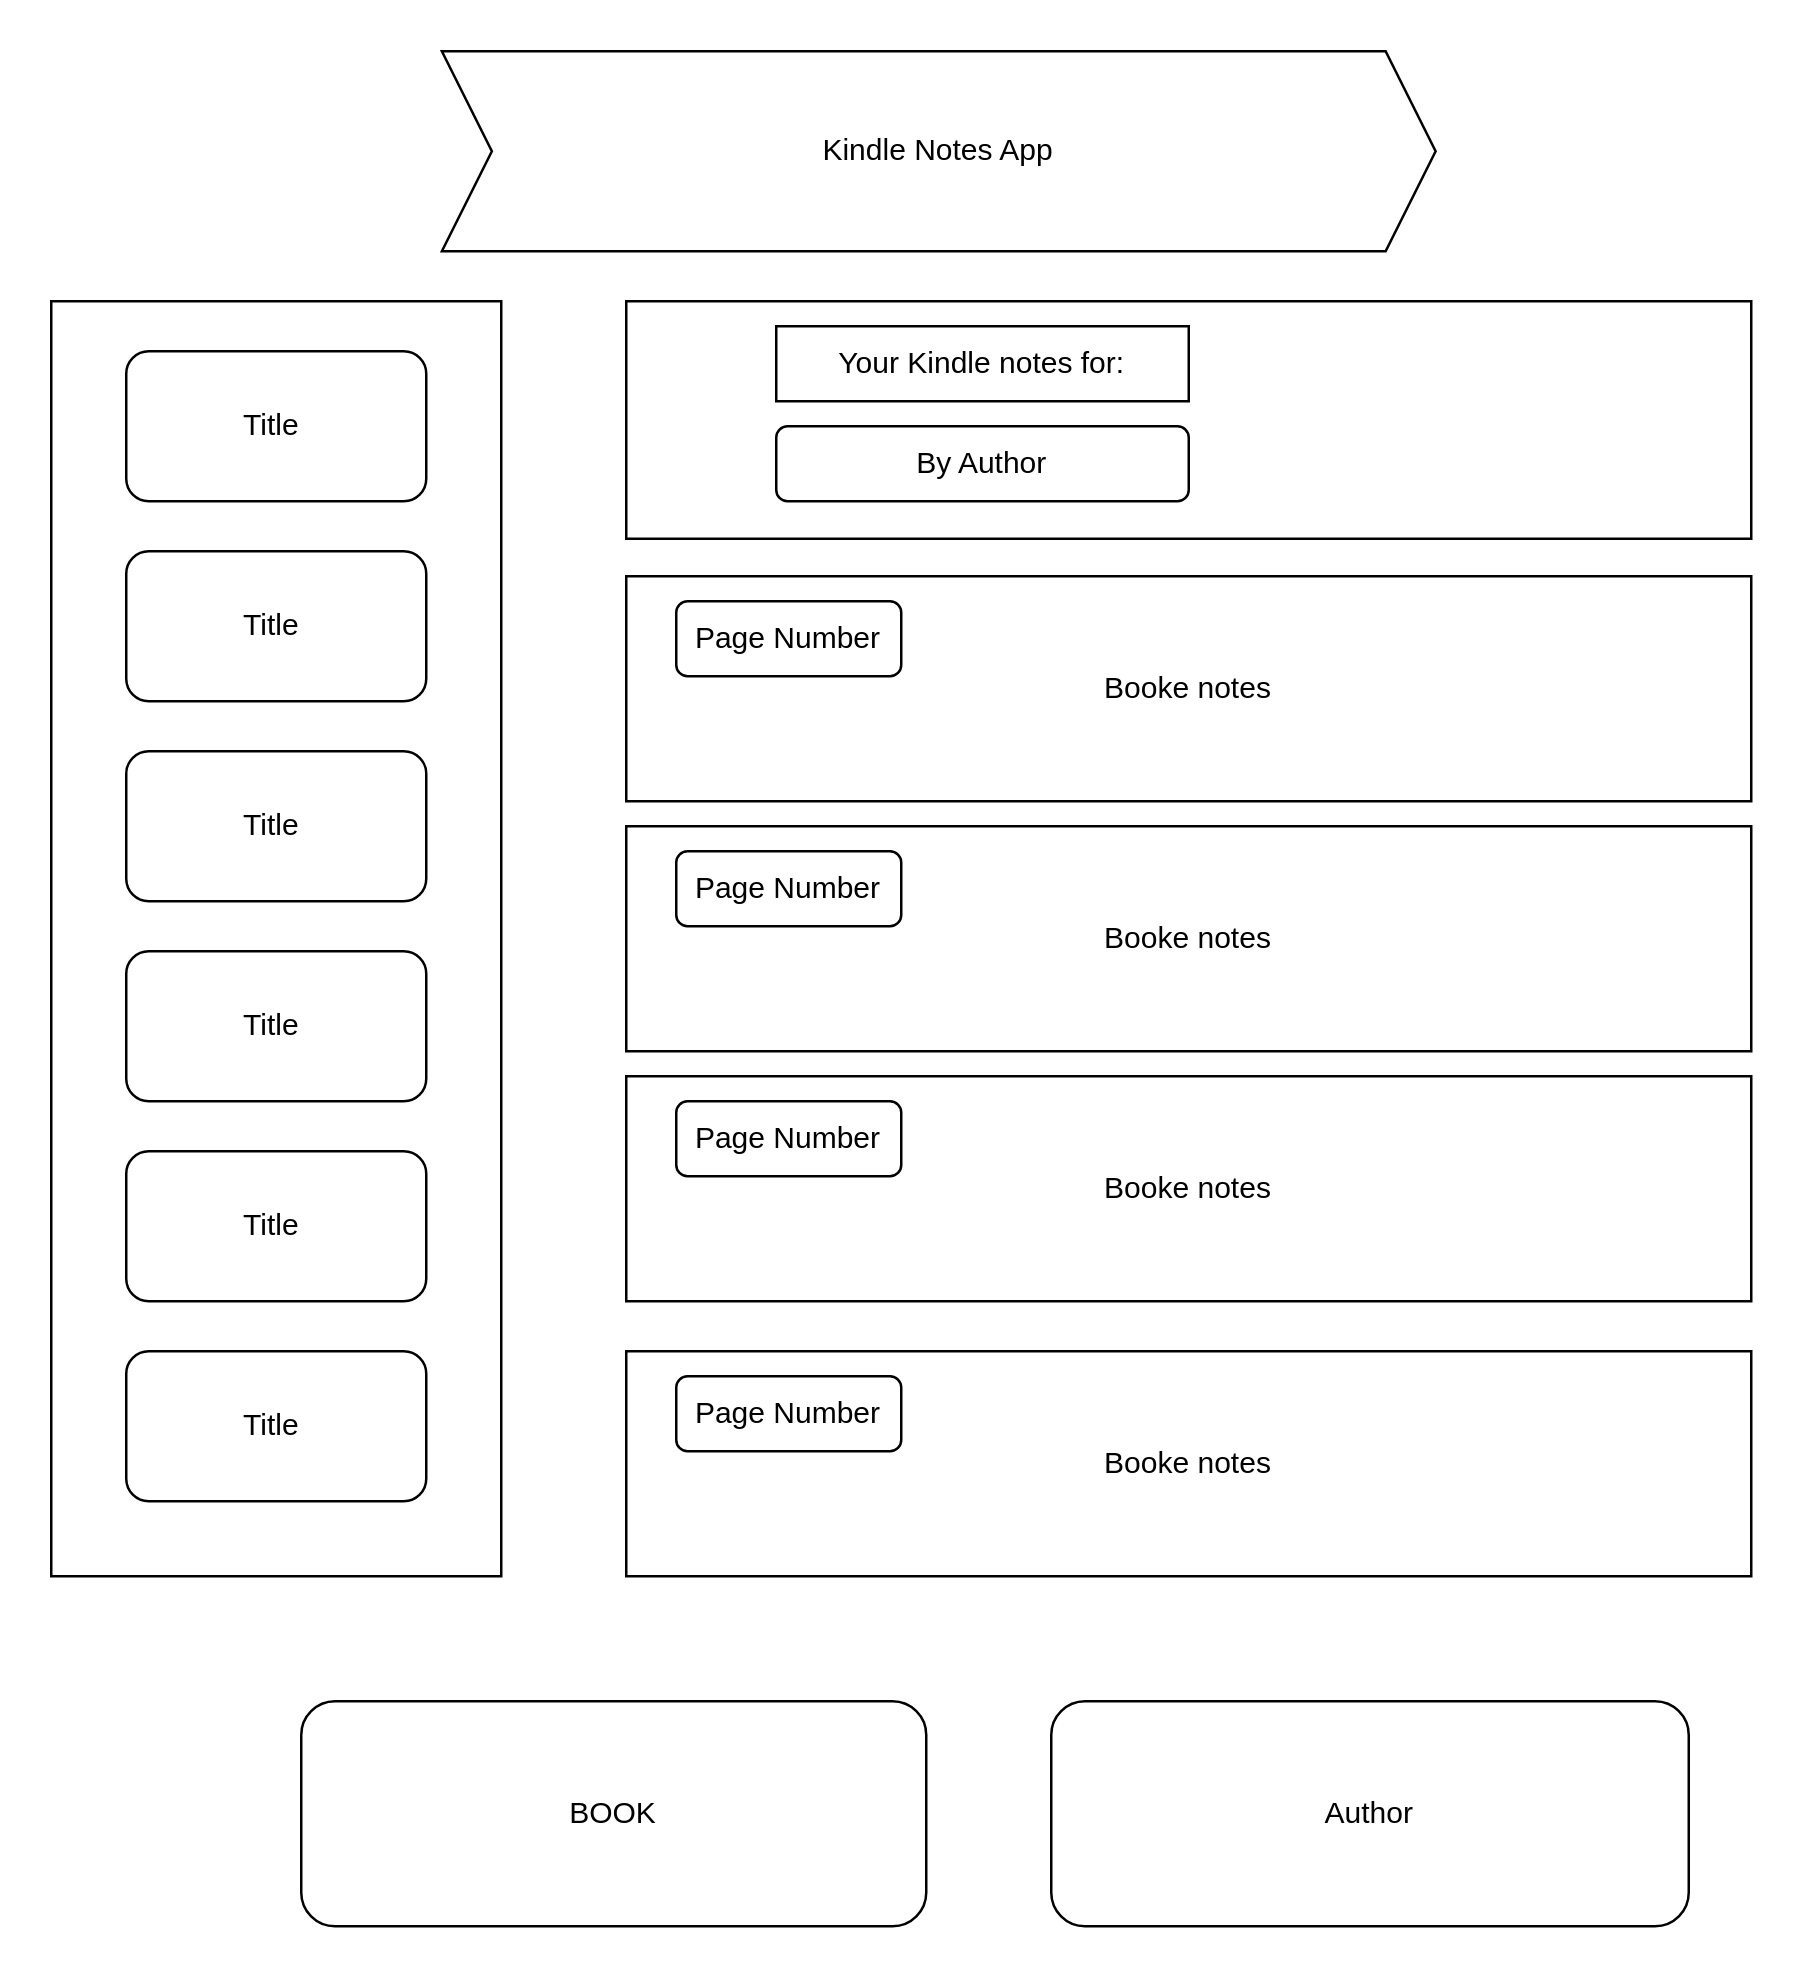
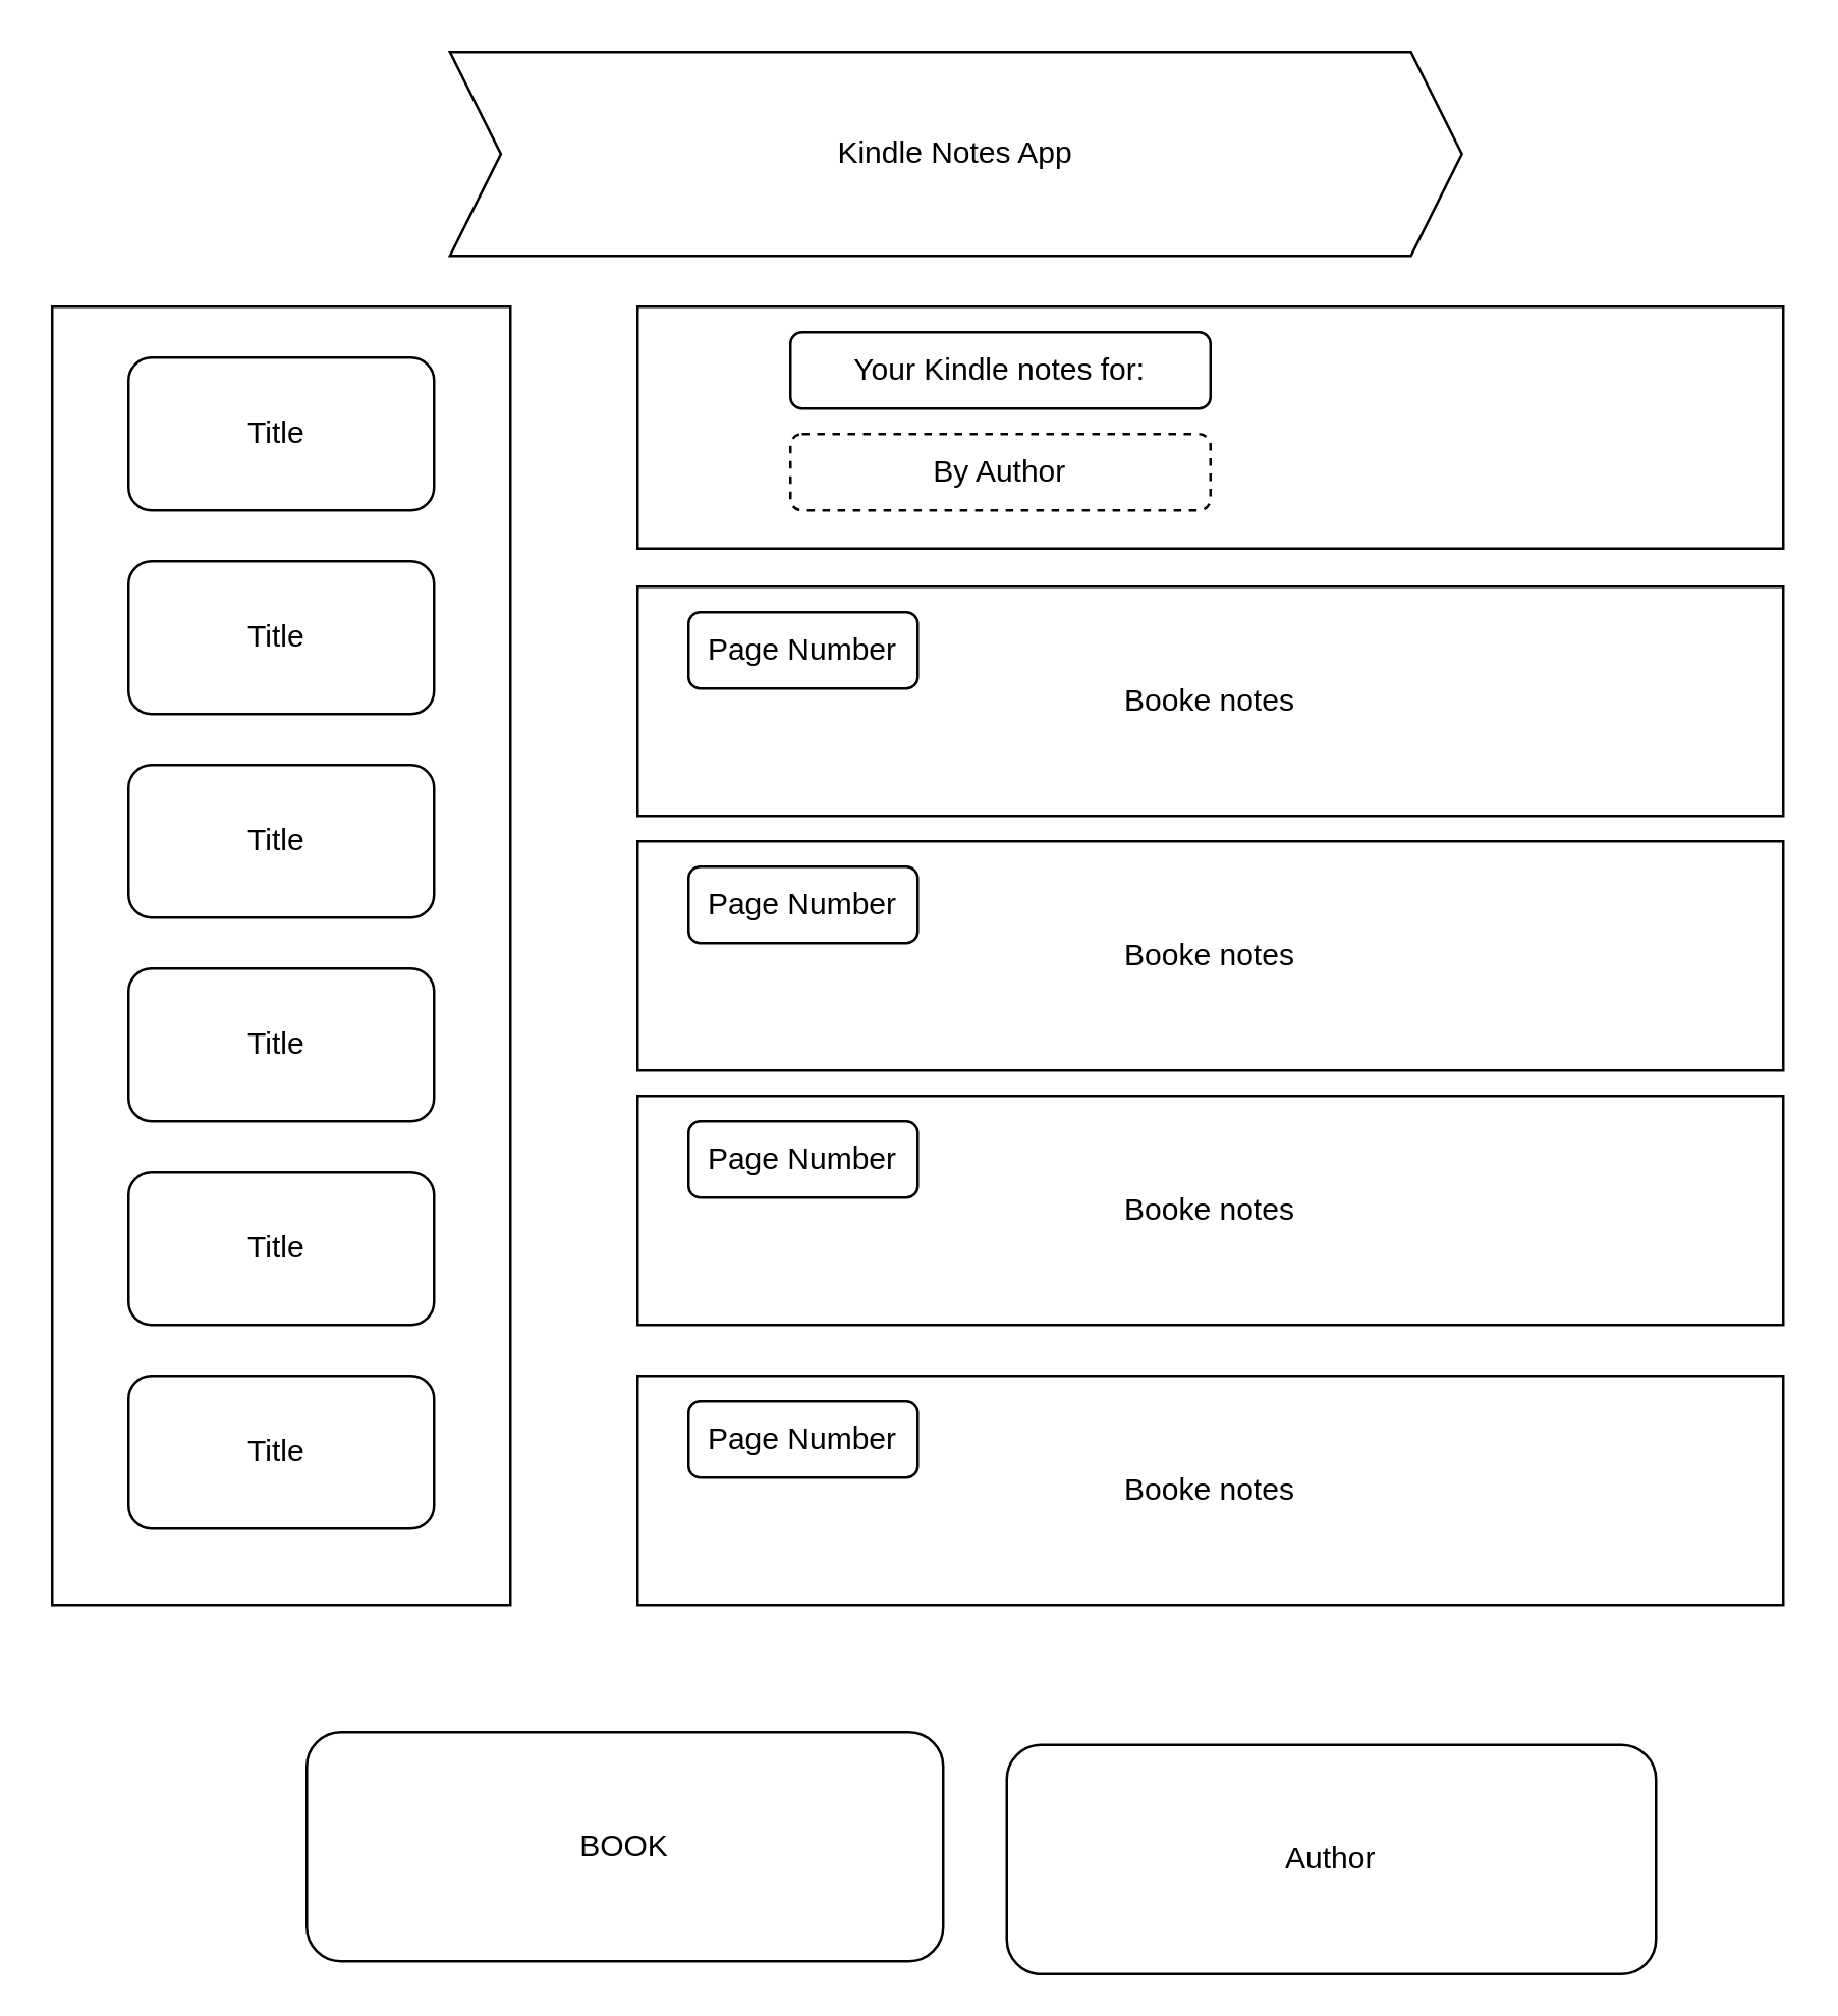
  <mxCell id="0" />
  <mxCell id="1" parent="0" />
  <mxCell id="2" value="BOOK" style="rounded=1;whiteSpace=wrap;html=1;" vertex="1" parent="1"><mxGeometry x="120" y="680" width="250" height="90" as="geometry" /></mxCell>
- <mxCell id="3" value="Author" style="rounded=1;whiteSpace=wrap;html=1;" vertex="1" parent="1"><mxGeometry x="420" y="680" width="255" height="90" as="geometry" /></mxCell>
+ <mxCell id="3" value="Author" style="rounded=1;whiteSpace=wrap;html=1;" vertex="1" parent="1"><mxGeometry x="395" y="685" width="255" height="90" as="geometry" /></mxCell>
  <mxCell id="4" value="Kindle Notes App" style="shape=step;perimeter=stepPerimeter;whiteSpace=wrap;html=1;fixedSize=1;" vertex="1" parent="1"><mxGeometry x="176.25" y="20" width="397.5" height="80" as="geometry" /></mxCell>
  <mxCell id="5" value="" style="rounded=0;whiteSpace=wrap;html=1;direction=south;" vertex="1" parent="1"><mxGeometry x="20" y="120" width="180" height="510" as="geometry" /></mxCell>
  <mxCell id="6" value="Title&amp;nbsp;" style="rounded=1;whiteSpace=wrap;html=1;" vertex="1" parent="1"><mxGeometry x="50" y="140" width="120" height="60" as="geometry" /></mxCell>
  <mxCell id="7" value="Title&amp;nbsp;" style="rounded=1;whiteSpace=wrap;html=1;" vertex="1" parent="1"><mxGeometry x="50" y="220" width="120" height="60" as="geometry" /></mxCell>
  <mxCell id="8" value="Title&amp;nbsp;" style="rounded=1;whiteSpace=wrap;html=1;" vertex="1" parent="1"><mxGeometry x="50" y="300" width="120" height="60" as="geometry" /></mxCell>
  <mxCell id="9" value="Title&amp;nbsp;" style="rounded=1;whiteSpace=wrap;html=1;" vertex="1" parent="1"><mxGeometry x="50" y="380" width="120" height="60" as="geometry" /></mxCell>
  <mxCell id="10" value="Title&amp;nbsp;" style="rounded=1;whiteSpace=wrap;html=1;" vertex="1" parent="1"><mxGeometry x="50" y="460" width="120" height="60" as="geometry" /></mxCell>
  <mxCell id="11" value="Title&amp;nbsp;" style="rounded=1;whiteSpace=wrap;html=1;" vertex="1" parent="1"><mxGeometry x="50" y="540" width="120" height="60" as="geometry" /></mxCell>
  <mxCell id="12" value="" style="rounded=0;whiteSpace=wrap;html=1;" vertex="1" parent="1"><mxGeometry x="250" y="120" width="450" height="95" as="geometry" /></mxCell>
- <mxCell id="13" value="Your Kindle notes for:" style="whiteSpace=wrap;html=1;rounded=0;" vertex="1" parent="1"><mxGeometry x="310" y="130" width="165" height="30" as="geometry" /></mxCell>
- <mxCell id="14" value="By Author" style="rounded=1;whiteSpace=wrap;html=1;" vertex="1" parent="1"><mxGeometry x="310" y="170" width="165" height="30" as="geometry" /></mxCell>
+ <mxCell id="13" value="Your Kindle notes for:" style="rounded=1;whiteSpace=wrap;html=1;" vertex="1" parent="1"><mxGeometry x="310" y="130" width="165" height="30" as="geometry" /></mxCell>
+ <mxCell id="14" value="By Author" style="rounded=1;whiteSpace=wrap;html=1;dashed=1;" vertex="1" parent="1"><mxGeometry x="310" y="170" width="165" height="30" as="geometry" /></mxCell>
  <mxCell id="15" value="Booke notes" style="rounded=0;whiteSpace=wrap;html=1;" vertex="1" parent="1"><mxGeometry x="250" y="230" width="450" height="90" as="geometry" /></mxCell>
  <mxCell id="16" value="Page Number" style="rounded=1;whiteSpace=wrap;html=1;" vertex="1" parent="1"><mxGeometry x="270" y="240" width="90" height="30" as="geometry" /></mxCell>
  <mxCell id="17" value="Booke notes" style="rounded=0;whiteSpace=wrap;html=1;" vertex="1" parent="1"><mxGeometry x="250" y="330" width="450" height="90" as="geometry" /></mxCell>
  <mxCell id="18" value="Booke notes" style="rounded=0;whiteSpace=wrap;html=1;" vertex="1" parent="1"><mxGeometry x="250" y="430" width="450" height="90" as="geometry" /></mxCell>
  <mxCell id="19" value="Booke notes" style="rounded=0;whiteSpace=wrap;html=1;" vertex="1" parent="1"><mxGeometry x="250" y="540" width="450" height="90" as="geometry" /></mxCell>
  <mxCell id="20" value="Page Number" style="rounded=1;whiteSpace=wrap;html=1;" vertex="1" parent="1"><mxGeometry x="270" y="340" width="90" height="30" as="geometry" /></mxCell>
  <mxCell id="21" value="Page Number" style="rounded=1;whiteSpace=wrap;html=1;" vertex="1" parent="1"><mxGeometry x="270" y="440" width="90" height="30" as="geometry" /></mxCell>
  <mxCell id="22" value="Page Number" style="rounded=1;whiteSpace=wrap;html=1;" vertex="1" parent="1"><mxGeometry x="270" y="550" width="90" height="30" as="geometry" /></mxCell>
